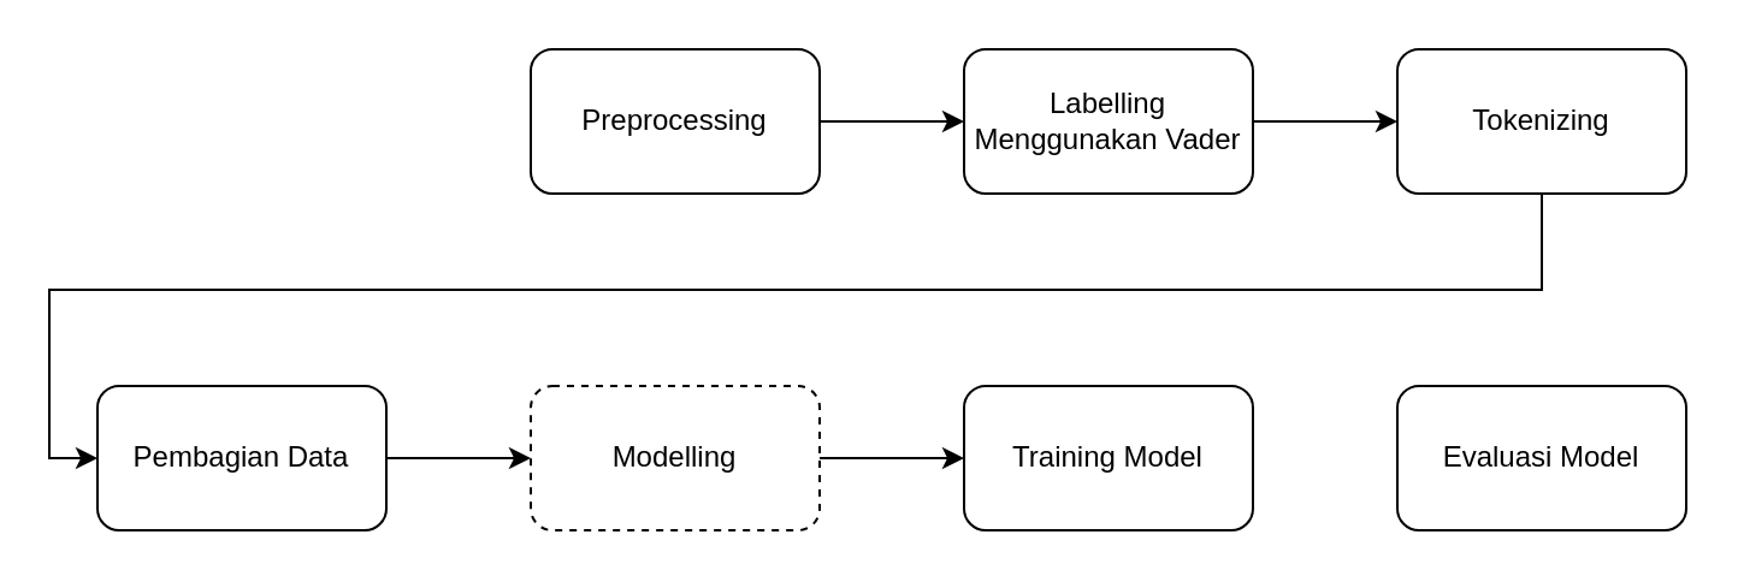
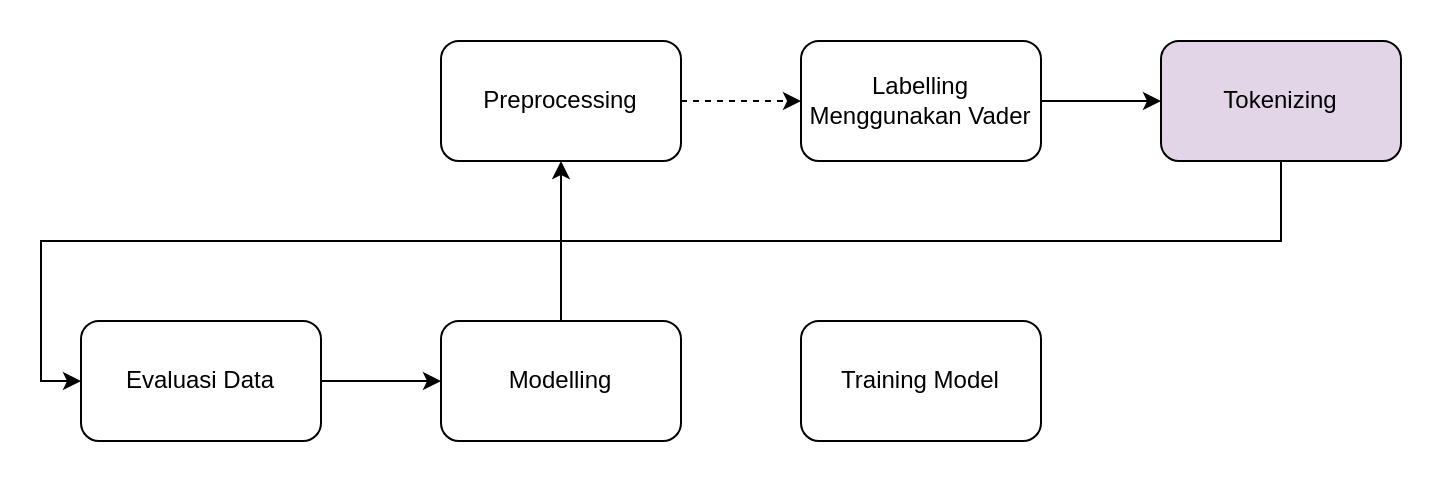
  <mxCell id="0" />
  <mxCell id="1" parent="0" />
- <mxCell id="2" style="edgeStyle=orthogonalEdgeStyle;rounded=0;orthogonalLoop=1;jettySize=auto;html=1;entryX=0;entryY=0.5;entryDx=0;entryDy=0;" edge="1" parent="1" source="3" target="5"><mxGeometry relative="1" as="geometry" /></mxCell>
+ <mxCell id="2" style="edgeStyle=orthogonalEdgeStyle;rounded=0;orthogonalLoop=1;jettySize=auto;html=1;entryX=0;entryY=0.5;entryDx=0;entryDy=0;dashed=1;" edge="1" parent="1" source="3" target="5"><mxGeometry relative="1" as="geometry" /></mxCell>
  <mxCell id="3" value="Preprocessing" style="rounded=1;whiteSpace=wrap;html=1;" vertex="1" parent="1"><mxGeometry x="220" y="20" width="120" height="60" as="geometry" /></mxCell>
  <mxCell id="4" style="edgeStyle=orthogonalEdgeStyle;rounded=0;orthogonalLoop=1;jettySize=auto;html=1;" edge="1" parent="1" source="5" target="7"><mxGeometry relative="1" as="geometry" /></mxCell>
  <mxCell id="5" value="Labelling Menggunakan Vader" style="rounded=1;whiteSpace=wrap;html=1;" vertex="1" parent="1"><mxGeometry x="400" y="20" width="120" height="60" as="geometry" /></mxCell>
  <mxCell id="6" style="edgeStyle=orthogonalEdgeStyle;rounded=0;orthogonalLoop=1;jettySize=auto;html=1;entryX=0;entryY=0.5;entryDx=0;entryDy=0;" edge="1" parent="1" source="7" target="9"><mxGeometry relative="1" as="geometry"><Array as="points"><mxPoint x="640" y="120" /><mxPoint x="20" y="120" /><mxPoint x="20" y="190" /></Array></mxGeometry></mxCell>
- <mxCell id="7" value="Tokenizing" style="rounded=1;whiteSpace=wrap;html=1;" vertex="1" parent="1"><mxGeometry x="580" y="20" width="120" height="60" as="geometry" /></mxCell>
+ <mxCell id="7" value="Tokenizing" style="rounded=1;whiteSpace=wrap;html=1;fillColor=#e1d5e7;" vertex="1" parent="1"><mxGeometry x="580" y="20" width="120" height="60" as="geometry" /></mxCell>
  <mxCell id="8" style="edgeStyle=orthogonalEdgeStyle;rounded=0;orthogonalLoop=1;jettySize=auto;html=1;entryX=0;entryY=0.5;entryDx=0;entryDy=0;" edge="1" parent="1" source="9" target="11"><mxGeometry relative="1" as="geometry" /></mxCell>
- <mxCell id="9" value="Pembagian Data" style="rounded=1;whiteSpace=wrap;html=1;" vertex="1" parent="1"><mxGeometry x="40" y="160" width="120" height="60" as="geometry" /></mxCell>
- <mxCell id="10" style="edgeStyle=orthogonalEdgeStyle;rounded=0;orthogonalLoop=1;jettySize=auto;html=1;" edge="1" parent="1" source="11" target="12"><mxGeometry relative="1" as="geometry" /></mxCell>
- <mxCell id="11" value="Modelling" style="rounded=1;whiteSpace=wrap;html=1;dashed=1;" vertex="1" parent="1"><mxGeometry x="220" y="160" width="120" height="60" as="geometry" /></mxCell>
+ <mxCell id="9" value="Evaluasi Data" style="rounded=1;whiteSpace=wrap;html=1;" vertex="1" parent="1"><mxGeometry x="40" y="160" width="120" height="60" as="geometry" /></mxCell>
+ <mxCell id="10" style="edgeStyle=orthogonalEdgeStyle;rounded=0;orthogonalLoop=1;jettySize=auto;html=1;" edge="1" parent="1" source="11" target="3"><mxGeometry relative="1" as="geometry" /></mxCell>
+ <mxCell id="11" value="Modelling" style="rounded=1;whiteSpace=wrap;html=1;" vertex="1" parent="1"><mxGeometry x="220" y="160" width="120" height="60" as="geometry" /></mxCell>
  <mxCell id="12" value="Training Model" style="rounded=1;whiteSpace=wrap;html=1;" vertex="1" parent="1"><mxGeometry x="400" y="160" width="120" height="60" as="geometry" /></mxCell>
- <mxCell id="13" value="Evaluasi Model" style="rounded=1;whiteSpace=wrap;html=1;" vertex="1" parent="1"><mxGeometry x="580" y="160" width="120" height="60" as="geometry" /></mxCell>
